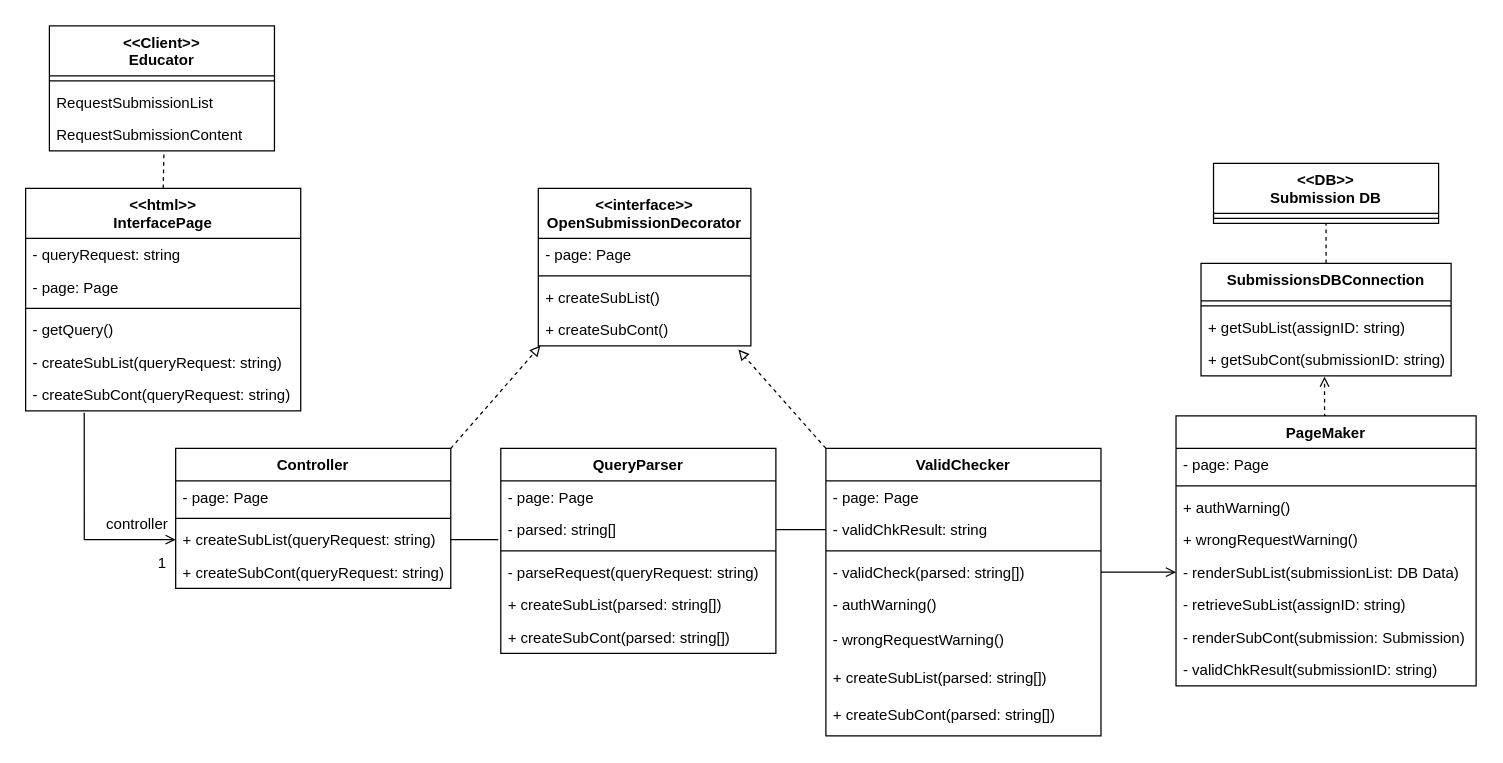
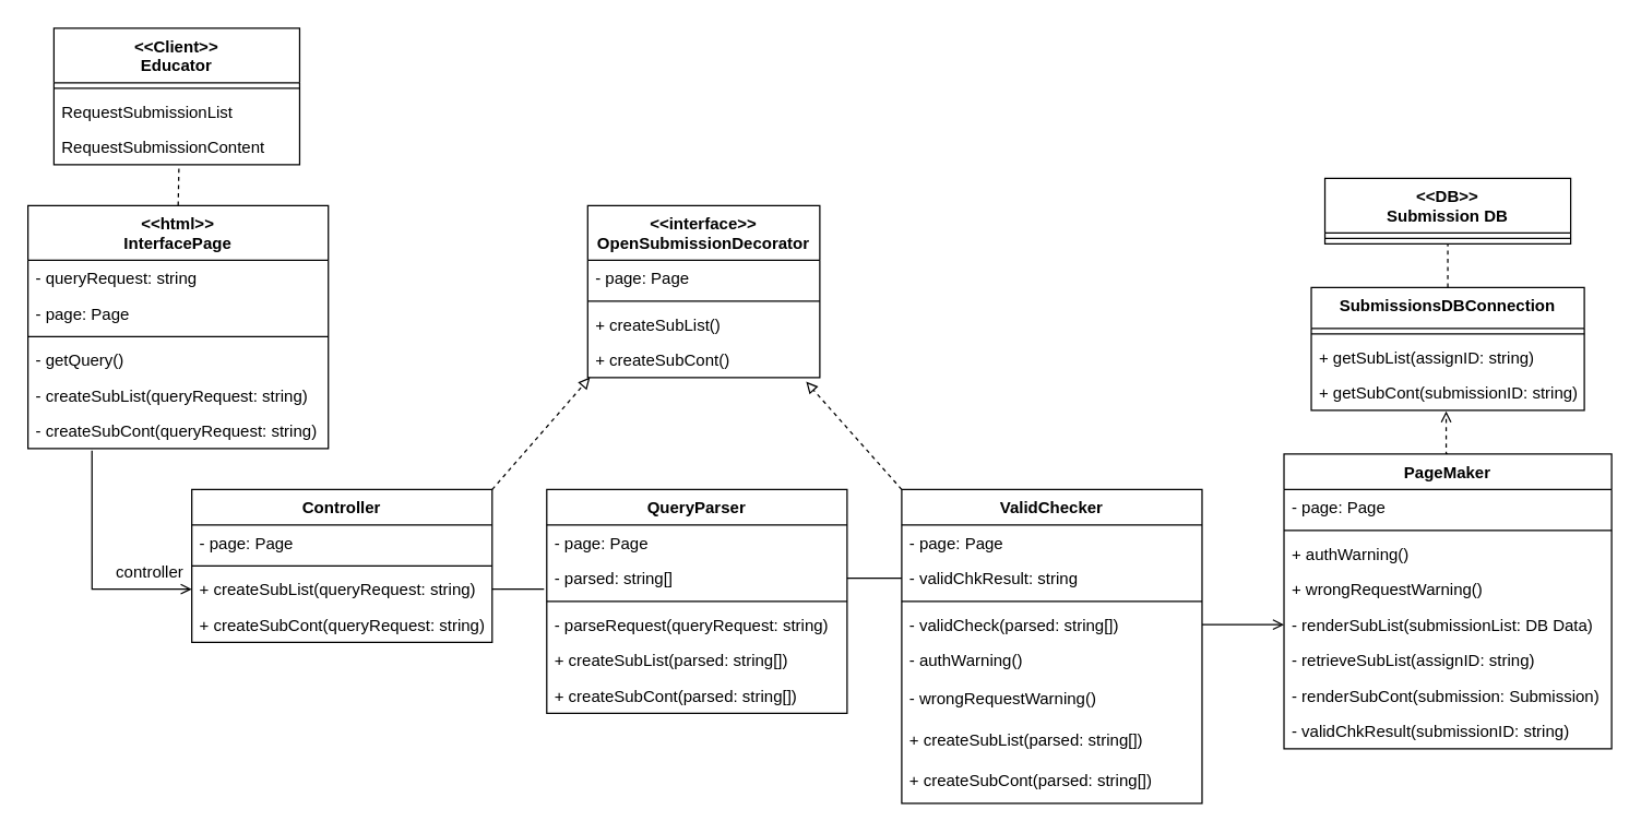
  <mxCell id="0" />
  <mxCell id="1" parent="0" />
  <mxCell id="2" value="&lt;&lt;Client&gt;&gt;&#10;Educator" style="swimlane;fontStyle=1;align=center;verticalAlign=top;childLayout=stackLayout;horizontal=1;startSize=40;horizontalStack=0;resizeParent=1;resizeParentMax=0;resizeLast=0;collapsible=1;marginBottom=0;" parent="1" vertex="1"><mxGeometry x="39" y="20" width="180" height="100" as="geometry" /></mxCell>
  <mxCell id="3" value="" style="line;strokeWidth=1;fillColor=none;align=left;verticalAlign=middle;spacingTop=-1;spacingLeft=3;spacingRight=3;rotatable=0;labelPosition=right;points=[];portConstraint=eastwest;" parent="2" vertex="1"><mxGeometry y="40" width="180" height="8" as="geometry" /></mxCell>
  <mxCell id="4" value="RequestSubmissionList" style="text;strokeColor=none;fillColor=none;align=left;verticalAlign=top;spacingLeft=4;spacingRight=4;overflow=hidden;rotatable=0;points=[[0,0.5],[1,0.5]];portConstraint=eastwest;" parent="2" vertex="1"><mxGeometry y="48" width="180" height="26" as="geometry" /></mxCell>
  <mxCell id="5" value="RequestSubmissionContent" style="text;strokeColor=none;fillColor=none;align=left;verticalAlign=top;spacingLeft=4;spacingRight=4;overflow=hidden;rotatable=0;points=[[0,0.5],[1,0.5]];portConstraint=eastwest;" parent="2" vertex="1"><mxGeometry y="74" width="180" height="26" as="geometry" /></mxCell>
  <mxCell id="6" value="&lt;&lt;interface&gt;&gt;&#10;OpenSubmissionDecorator" style="swimlane;fontStyle=1;align=center;verticalAlign=top;childLayout=stackLayout;horizontal=1;startSize=40;horizontalStack=0;resizeParent=1;resizeParentMax=0;resizeLast=0;collapsible=1;marginBottom=0;" parent="1" vertex="1"><mxGeometry x="430" y="150" width="170" height="126" as="geometry" /></mxCell>
  <mxCell id="7" value="- page: Page" style="text;strokeColor=none;fillColor=none;align=left;verticalAlign=top;spacingLeft=4;spacingRight=4;overflow=hidden;rotatable=0;points=[[0,0.5],[1,0.5]];portConstraint=eastwest;" parent="6" vertex="1"><mxGeometry y="40" width="170" height="26" as="geometry" /></mxCell>
  <mxCell id="8" value="" style="line;strokeWidth=1;fillColor=none;align=left;verticalAlign=middle;spacingTop=-1;spacingLeft=3;spacingRight=3;rotatable=0;labelPosition=right;points=[];portConstraint=eastwest;" parent="6" vertex="1"><mxGeometry y="66" width="170" height="8" as="geometry" /></mxCell>
  <mxCell id="9" value="+ createSubList()" style="text;strokeColor=none;fillColor=none;align=left;verticalAlign=top;spacingLeft=4;spacingRight=4;overflow=hidden;rotatable=0;points=[[0,0.5],[1,0.5]];portConstraint=eastwest;" parent="6" vertex="1"><mxGeometry y="74" width="170" height="26" as="geometry" /></mxCell>
  <mxCell id="10" value="+ createSubCont()" style="text;strokeColor=none;fillColor=none;align=left;verticalAlign=top;spacingLeft=4;spacingRight=4;overflow=hidden;rotatable=0;points=[[0,0.5],[1,0.5]];portConstraint=eastwest;" parent="6" vertex="1"><mxGeometry y="100" width="170" height="26" as="geometry" /></mxCell>
  <mxCell id="11" style="edgeStyle=none;rounded=0;orthogonalLoop=1;jettySize=auto;html=1;exitX=0.5;exitY=0;exitDx=0;exitDy=0;entryX=0.509;entryY=1.023;entryDx=0;entryDy=0;entryPerimeter=0;dashed=1;endArrow=none;endFill=0;" parent="1" source="12" target="5" edge="1"><mxGeometry relative="1" as="geometry" /></mxCell>
  <mxCell id="12" value="&lt;&lt;html&gt;&gt;&#10;InterfacePage" style="swimlane;fontStyle=1;align=center;verticalAlign=top;childLayout=stackLayout;horizontal=1;startSize=40;horizontalStack=0;resizeParent=1;resizeParentMax=0;resizeLast=0;collapsible=1;marginBottom=0;" parent="1" vertex="1"><mxGeometry x="20" y="150" width="220" height="178" as="geometry" /></mxCell>
  <mxCell id="13" value="- queryRequest: string" style="text;strokeColor=none;fillColor=none;align=left;verticalAlign=top;spacingLeft=4;spacingRight=4;overflow=hidden;rotatable=0;points=[[0,0.5],[1,0.5]];portConstraint=eastwest;" parent="12" vertex="1"><mxGeometry y="40" width="220" height="26" as="geometry" /></mxCell>
  <mxCell id="14" value="- page: Page" style="text;strokeColor=none;fillColor=none;align=left;verticalAlign=top;spacingLeft=4;spacingRight=4;overflow=hidden;rotatable=0;points=[[0,0.5],[1,0.5]];portConstraint=eastwest;" parent="12" vertex="1"><mxGeometry y="66" width="220" height="26" as="geometry" /></mxCell>
  <mxCell id="15" value="" style="line;strokeWidth=1;fillColor=none;align=left;verticalAlign=middle;spacingTop=-1;spacingLeft=3;spacingRight=3;rotatable=0;labelPosition=right;points=[];portConstraint=eastwest;" parent="12" vertex="1"><mxGeometry y="92" width="220" height="8" as="geometry" /></mxCell>
  <mxCell id="16" value="- getQuery()" style="text;strokeColor=none;fillColor=none;align=left;verticalAlign=top;spacingLeft=4;spacingRight=4;overflow=hidden;rotatable=0;points=[[0,0.5],[1,0.5]];portConstraint=eastwest;" parent="12" vertex="1"><mxGeometry y="100" width="220" height="26" as="geometry" /></mxCell>
  <mxCell id="17" value="- createSubList(queryRequest: string)" style="text;strokeColor=none;fillColor=none;align=left;verticalAlign=top;spacingLeft=4;spacingRight=4;overflow=hidden;rotatable=0;points=[[0,0.5],[1,0.5]];portConstraint=eastwest;" parent="12" vertex="1"><mxGeometry y="126" width="220" height="26" as="geometry" /></mxCell>
  <mxCell id="18" value="- createSubCont(queryRequest: string)" style="text;strokeColor=none;fillColor=none;align=left;verticalAlign=top;spacingLeft=4;spacingRight=4;overflow=hidden;rotatable=0;points=[[0,0.5],[1,0.5]];portConstraint=eastwest;" parent="12" vertex="1"><mxGeometry y="152" width="220" height="26" as="geometry" /></mxCell>
  <mxCell id="19" style="rounded=0;orthogonalLoop=1;jettySize=auto;html=1;exitX=1;exitY=0;exitDx=0;exitDy=0;entryX=0.01;entryY=0.992;entryDx=0;entryDy=0;entryPerimeter=0;endArrow=block;endFill=0;dashed=1;" parent="1" source="20" target="10" edge="1"><mxGeometry relative="1" as="geometry" /></mxCell>
  <mxCell id="20" value="Controller" style="swimlane;fontStyle=1;align=center;verticalAlign=top;childLayout=stackLayout;horizontal=1;startSize=26;horizontalStack=0;resizeParent=1;resizeParentMax=0;resizeLast=0;collapsible=1;marginBottom=0;" parent="1" vertex="1"><mxGeometry x="140" y="358" width="220" height="112" as="geometry" /></mxCell>
  <mxCell id="21" value="- page: Page" style="text;strokeColor=none;fillColor=none;align=left;verticalAlign=top;spacingLeft=4;spacingRight=4;overflow=hidden;rotatable=0;points=[[0,0.5],[1,0.5]];portConstraint=eastwest;" parent="20" vertex="1"><mxGeometry y="26" width="220" height="26" as="geometry" /></mxCell>
  <mxCell id="22" value="" style="line;strokeWidth=1;fillColor=none;align=left;verticalAlign=middle;spacingTop=-1;spacingLeft=3;spacingRight=3;rotatable=0;labelPosition=right;points=[];portConstraint=eastwest;" parent="20" vertex="1"><mxGeometry y="52" width="220" height="8" as="geometry" /></mxCell>
  <mxCell id="23" value="+ createSubList(queryRequest: string)" style="text;strokeColor=none;fillColor=none;align=left;verticalAlign=top;spacingLeft=4;spacingRight=4;overflow=hidden;rotatable=0;points=[[0,0.5],[1,0.5]];portConstraint=eastwest;" parent="20" vertex="1"><mxGeometry y="60" width="220" height="26" as="geometry" /></mxCell>
  <mxCell id="24" value="+ createSubCont(queryRequest: string)" style="text;strokeColor=none;fillColor=none;align=left;verticalAlign=top;spacingLeft=4;spacingRight=4;overflow=hidden;rotatable=0;points=[[0,0.5],[1,0.5]];portConstraint=eastwest;" parent="20" vertex="1"><mxGeometry y="86" width="220" height="26" as="geometry" /></mxCell>
  <mxCell id="25" value="QueryParser" style="swimlane;fontStyle=1;align=center;verticalAlign=top;childLayout=stackLayout;horizontal=1;startSize=26;horizontalStack=0;resizeParent=1;resizeParentMax=0;resizeLast=0;collapsible=1;marginBottom=0;" parent="1" vertex="1"><mxGeometry x="400" y="358" width="220" height="164" as="geometry" /></mxCell>
  <mxCell id="26" value="- page: Page" style="text;strokeColor=none;fillColor=none;align=left;verticalAlign=top;spacingLeft=4;spacingRight=4;overflow=hidden;rotatable=0;points=[[0,0.5],[1,0.5]];portConstraint=eastwest;" parent="25" vertex="1"><mxGeometry y="26" width="220" height="26" as="geometry" /></mxCell>
  <mxCell id="27" value="- parsed: string[]" style="text;strokeColor=none;fillColor=none;align=left;verticalAlign=top;spacingLeft=4;spacingRight=4;overflow=hidden;rotatable=0;points=[[0,0.5],[1,0.5]];portConstraint=eastwest;" parent="25" vertex="1"><mxGeometry y="52" width="220" height="26" as="geometry" /></mxCell>
  <mxCell id="28" value="" style="line;strokeWidth=1;fillColor=none;align=left;verticalAlign=middle;spacingTop=-1;spacingLeft=3;spacingRight=3;rotatable=0;labelPosition=right;points=[];portConstraint=eastwest;" parent="25" vertex="1"><mxGeometry y="78" width="220" height="8" as="geometry" /></mxCell>
  <mxCell id="29" value="- parseRequest(queryRequest: string)" style="text;strokeColor=none;fillColor=none;align=left;verticalAlign=top;spacingLeft=4;spacingRight=4;overflow=hidden;rotatable=0;points=[[0,0.5],[1,0.5]];portConstraint=eastwest;" parent="25" vertex="1"><mxGeometry y="86" width="220" height="26" as="geometry" /></mxCell>
  <mxCell id="30" value="+ createSubList(parsed: string[])" style="text;strokeColor=none;fillColor=none;align=left;verticalAlign=top;spacingLeft=4;spacingRight=4;overflow=hidden;rotatable=0;points=[[0,0.5],[1,0.5]];portConstraint=eastwest;" parent="25" vertex="1"><mxGeometry y="112" width="220" height="26" as="geometry" /></mxCell>
  <mxCell id="31" value="+ createSubCont(parsed: string[])" style="text;strokeColor=none;fillColor=none;align=left;verticalAlign=top;spacingLeft=4;spacingRight=4;overflow=hidden;rotatable=0;points=[[0,0.5],[1,0.5]];portConstraint=eastwest;" parent="25" vertex="1"><mxGeometry y="138" width="220" height="26" as="geometry" /></mxCell>
  <mxCell id="32" value="ValidChecker" style="swimlane;fontStyle=1;align=center;verticalAlign=top;childLayout=stackLayout;horizontal=1;startSize=26;horizontalStack=0;resizeParent=1;resizeParentMax=0;resizeLast=0;collapsible=1;marginBottom=0;" parent="1" vertex="1"><mxGeometry x="660" y="358" width="220" height="230" as="geometry" /></mxCell>
  <mxCell id="33" value="- page: Page" style="text;strokeColor=none;fillColor=none;align=left;verticalAlign=top;spacingLeft=4;spacingRight=4;overflow=hidden;rotatable=0;points=[[0,0.5],[1,0.5]];portConstraint=eastwest;" parent="32" vertex="1"><mxGeometry y="26" width="220" height="26" as="geometry" /></mxCell>
  <mxCell id="34" value="- validChkResult: string" style="text;strokeColor=none;fillColor=none;align=left;verticalAlign=top;spacingLeft=4;spacingRight=4;overflow=hidden;rotatable=0;points=[[0,0.5],[1,0.5]];portConstraint=eastwest;" parent="32" vertex="1"><mxGeometry y="52" width="220" height="26" as="geometry" /></mxCell>
  <mxCell id="35" value="" style="line;strokeWidth=1;fillColor=none;align=left;verticalAlign=middle;spacingTop=-1;spacingLeft=3;spacingRight=3;rotatable=0;labelPosition=right;points=[];portConstraint=eastwest;" parent="32" vertex="1"><mxGeometry y="78" width="220" height="8" as="geometry" /></mxCell>
  <mxCell id="36" value="- validCheck(parsed: string[])" style="text;strokeColor=none;fillColor=none;align=left;verticalAlign=top;spacingLeft=4;spacingRight=4;overflow=hidden;rotatable=0;points=[[0,0.5],[1,0.5]];portConstraint=eastwest;" parent="32" vertex="1"><mxGeometry y="86" width="220" height="26" as="geometry" /></mxCell>
  <mxCell id="37" value="- authWarning()" style="text;strokeColor=none;fillColor=none;align=left;verticalAlign=top;spacingLeft=4;spacingRight=4;overflow=hidden;rotatable=0;points=[[0,0.5],[1,0.5]];portConstraint=eastwest;" parent="32" vertex="1"><mxGeometry y="112" width="220" height="28" as="geometry" /></mxCell>
  <mxCell id="38" value="- wrongRequestWarning()" style="text;strokeColor=none;fillColor=none;align=left;verticalAlign=top;spacingLeft=4;spacingRight=4;overflow=hidden;rotatable=0;points=[[0,0.5],[1,0.5]];portConstraint=eastwest;" parent="32" vertex="1"><mxGeometry y="140" width="220" height="30" as="geometry" /></mxCell>
  <mxCell id="39" value="+ createSubList(parsed: string[])" style="text;strokeColor=none;fillColor=none;align=left;verticalAlign=top;spacingLeft=4;spacingRight=4;overflow=hidden;rotatable=0;points=[[0,0.5],[1,0.5]];portConstraint=eastwest;" vertex="1" parent="32"><mxGeometry y="170" width="220" height="30" as="geometry" /></mxCell>
  <mxCell id="40" value="+ createSubCont(parsed: string[])" style="text;strokeColor=none;fillColor=none;align=left;verticalAlign=top;spacingLeft=4;spacingRight=4;overflow=hidden;rotatable=0;points=[[0,0.5],[1,0.5]];portConstraint=eastwest;" vertex="1" parent="32"><mxGeometry y="200" width="220" height="30" as="geometry" /></mxCell>
  <mxCell id="41" style="edgeStyle=orthogonalEdgeStyle;rounded=0;orthogonalLoop=1;jettySize=auto;html=1;exitX=0.5;exitY=0;exitDx=0;exitDy=0;entryX=0.494;entryY=1.023;entryDx=0;entryDy=0;entryPerimeter=0;startArrow=none;startFill=0;endArrow=open;endFill=0;dashed=1;" parent="1" source="42" target="57" edge="1"><mxGeometry relative="1" as="geometry" /></mxCell>
  <mxCell id="42" value="PageMaker" style="swimlane;fontStyle=1;align=center;verticalAlign=top;childLayout=stackLayout;horizontal=1;startSize=26;horizontalStack=0;resizeParent=1;resizeParentMax=0;resizeLast=0;collapsible=1;marginBottom=0;" parent="1" vertex="1"><mxGeometry x="940" y="332" width="240" height="216" as="geometry" /></mxCell>
  <mxCell id="43" value="- page: Page" style="text;strokeColor=none;fillColor=none;align=left;verticalAlign=top;spacingLeft=4;spacingRight=4;overflow=hidden;rotatable=0;points=[[0,0.5],[1,0.5]];portConstraint=eastwest;" parent="42" vertex="1"><mxGeometry y="26" width="240" height="26" as="geometry" /></mxCell>
  <mxCell id="44" value="" style="line;strokeWidth=1;fillColor=none;align=left;verticalAlign=middle;spacingTop=-1;spacingLeft=3;spacingRight=3;rotatable=0;labelPosition=right;points=[];portConstraint=eastwest;" parent="42" vertex="1"><mxGeometry y="52" width="240" height="8" as="geometry" /></mxCell>
  <mxCell id="45" value="+ authWarning()" style="text;strokeColor=none;fillColor=none;align=left;verticalAlign=top;spacingLeft=4;spacingRight=4;overflow=hidden;rotatable=0;points=[[0,0.5],[1,0.5]];portConstraint=eastwest;" parent="42" vertex="1"><mxGeometry y="60" width="240" height="26" as="geometry" /></mxCell>
  <mxCell id="46" value="+ wrongRequestWarning()" style="text;strokeColor=none;fillColor=none;align=left;verticalAlign=top;spacingLeft=4;spacingRight=4;overflow=hidden;rotatable=0;points=[[0,0.5],[1,0.5]];portConstraint=eastwest;" parent="42" vertex="1"><mxGeometry y="86" width="240" height="26" as="geometry" /></mxCell>
  <mxCell id="47" value="- renderSubList(submissionList: DB Data)" style="text;strokeColor=none;fillColor=none;align=left;verticalAlign=top;spacingLeft=4;spacingRight=4;overflow=hidden;rotatable=0;points=[[0,0.5],[1,0.5]];portConstraint=eastwest;" parent="42" vertex="1"><mxGeometry y="112" width="240" height="26" as="geometry" /></mxCell>
  <mxCell id="48" value="- retrieveSubList(assignID: string)" style="text;strokeColor=none;fillColor=none;align=left;verticalAlign=top;spacingLeft=4;spacingRight=4;overflow=hidden;rotatable=0;points=[[0,0.5],[1,0.5]];portConstraint=eastwest;" parent="42" vertex="1"><mxGeometry y="138" width="240" height="26" as="geometry" /></mxCell>
  <mxCell id="49" value="- renderSubCont(submission: Submission)" style="text;strokeColor=none;fillColor=none;align=left;verticalAlign=top;spacingLeft=4;spacingRight=4;overflow=hidden;rotatable=0;points=[[0,0.5],[1,0.5]];portConstraint=eastwest;" parent="42" vertex="1"><mxGeometry y="164" width="240" height="26" as="geometry" /></mxCell>
  <mxCell id="50" value="- validChkResult(submissionID: string)" style="text;strokeColor=none;fillColor=none;align=left;verticalAlign=top;spacingLeft=4;spacingRight=4;overflow=hidden;rotatable=0;points=[[0,0.5],[1,0.5]];portConstraint=eastwest;" parent="42" vertex="1"><mxGeometry y="190" width="240" height="26" as="geometry" /></mxCell>
  <mxCell id="51" value="&lt;&lt;DB&gt;&gt;&#10;Submission DB" style="swimlane;fontStyle=1;align=center;verticalAlign=top;childLayout=stackLayout;horizontal=1;startSize=40;horizontalStack=0;resizeParent=1;resizeParentMax=0;resizeLast=0;collapsible=1;marginBottom=0;" parent="1" vertex="1"><mxGeometry x="970" y="130" width="180" height="48" as="geometry" /></mxCell>
  <mxCell id="52" value="" style="line;strokeWidth=1;fillColor=none;align=left;verticalAlign=middle;spacingTop=-1;spacingLeft=3;spacingRight=3;rotatable=0;labelPosition=right;points=[];portConstraint=eastwest;" parent="51" vertex="1"><mxGeometry y="40" width="180" height="8" as="geometry" /></mxCell>
  <mxCell id="53" style="edgeStyle=orthogonalEdgeStyle;rounded=0;orthogonalLoop=1;jettySize=auto;html=1;exitX=0.5;exitY=0;exitDx=0;exitDy=0;entryX=0.5;entryY=1;entryDx=0;entryDy=0;dashed=1;startArrow=none;startFill=0;endArrow=none;endFill=0;" parent="1" source="54" target="51" edge="1"><mxGeometry relative="1" as="geometry" /></mxCell>
  <mxCell id="54" value="SubmissionsDBConnection" style="swimlane;fontStyle=1;align=center;verticalAlign=top;childLayout=stackLayout;horizontal=1;startSize=30;horizontalStack=0;resizeParent=1;resizeParentMax=0;resizeLast=0;collapsible=1;marginBottom=0;" parent="1" vertex="1"><mxGeometry x="960" y="210" width="200" height="90" as="geometry" /></mxCell>
  <mxCell id="55" value="" style="line;strokeWidth=1;fillColor=none;align=left;verticalAlign=middle;spacingTop=-1;spacingLeft=3;spacingRight=3;rotatable=0;labelPosition=right;points=[];portConstraint=eastwest;" parent="54" vertex="1"><mxGeometry y="30" width="200" height="8" as="geometry" /></mxCell>
  <mxCell id="56" value="+ getSubList(assignID: string)" style="text;strokeColor=none;fillColor=none;align=left;verticalAlign=top;spacingLeft=4;spacingRight=4;overflow=hidden;rotatable=0;points=[[0,0.5],[1,0.5]];portConstraint=eastwest;" parent="54" vertex="1"><mxGeometry y="38" width="200" height="26" as="geometry" /></mxCell>
  <mxCell id="57" value="+ getSubCont(submissionID: string)" style="text;strokeColor=none;fillColor=none;align=left;verticalAlign=top;spacingLeft=4;spacingRight=4;overflow=hidden;rotatable=0;points=[[0,0.5],[1,0.5]];portConstraint=eastwest;" parent="54" vertex="1"><mxGeometry y="64" width="200" height="26" as="geometry" /></mxCell>
  <mxCell id="58" style="rounded=0;orthogonalLoop=1;jettySize=auto;html=1;exitX=0;exitY=0;exitDx=0;exitDy=0;endArrow=block;endFill=0;dashed=1;" parent="1" source="32" edge="1"><mxGeometry relative="1" as="geometry"><mxPoint x="380" y="378" as="sourcePoint" /><mxPoint x="590" y="279" as="targetPoint" /></mxGeometry></mxCell>
  <mxCell id="59" style="edgeStyle=orthogonalEdgeStyle;rounded=0;orthogonalLoop=1;jettySize=auto;html=1;exitX=0;exitY=0.5;exitDx=0;exitDy=0;entryX=0.213;entryY=1.054;entryDx=0;entryDy=0;entryPerimeter=0;endArrow=none;endFill=0;startArrow=open;startFill=0;" parent="1" source="23" target="18" edge="1"><mxGeometry relative="1" as="geometry"><Array as="points"><mxPoint x="67" y="431" /></Array></mxGeometry></mxCell>
  <mxCell id="60" style="edgeStyle=orthogonalEdgeStyle;rounded=0;orthogonalLoop=1;jettySize=auto;html=1;exitX=1;exitY=0.5;exitDx=0;exitDy=0;entryX=-0.009;entryY=0.777;entryDx=0;entryDy=0;entryPerimeter=0;startArrow=none;startFill=0;endArrow=none;endFill=0;" parent="1" source="23" target="27" edge="1"><mxGeometry relative="1" as="geometry" /></mxCell>
  <mxCell id="61" style="edgeStyle=orthogonalEdgeStyle;rounded=0;orthogonalLoop=1;jettySize=auto;html=1;exitX=1;exitY=0.5;exitDx=0;exitDy=0;entryX=0;entryY=0.5;entryDx=0;entryDy=0;startArrow=none;startFill=0;endArrow=none;endFill=0;" parent="1" source="27" target="34" edge="1"><mxGeometry relative="1" as="geometry" /></mxCell>
  <mxCell id="62" value="controller" style="text;html=1;align=center;verticalAlign=middle;resizable=0;points=[];autosize=1;strokeColor=none;" parent="1" vertex="1"><mxGeometry x="74" y="409" width="70" height="20" as="geometry" /></mxCell>
- <mxCell id="63" value="1" style="text;html=1;align=center;verticalAlign=middle;resizable=0;points=[];autosize=1;strokeColor=none;" parent="1" vertex="1"><mxGeometry x="119" y="440" width="20" height="20" as="geometry" /></mxCell>
  <mxCell id="64" style="edgeStyle=orthogonalEdgeStyle;rounded=0;orthogonalLoop=1;jettySize=auto;html=1;exitX=1;exitY=0.5;exitDx=0;exitDy=0;entryX=0;entryY=0.5;entryDx=0;entryDy=0;startArrow=none;startFill=0;endArrow=open;endFill=0;" parent="1" source="36" target="47" edge="1"><mxGeometry relative="1" as="geometry" /></mxCell>
